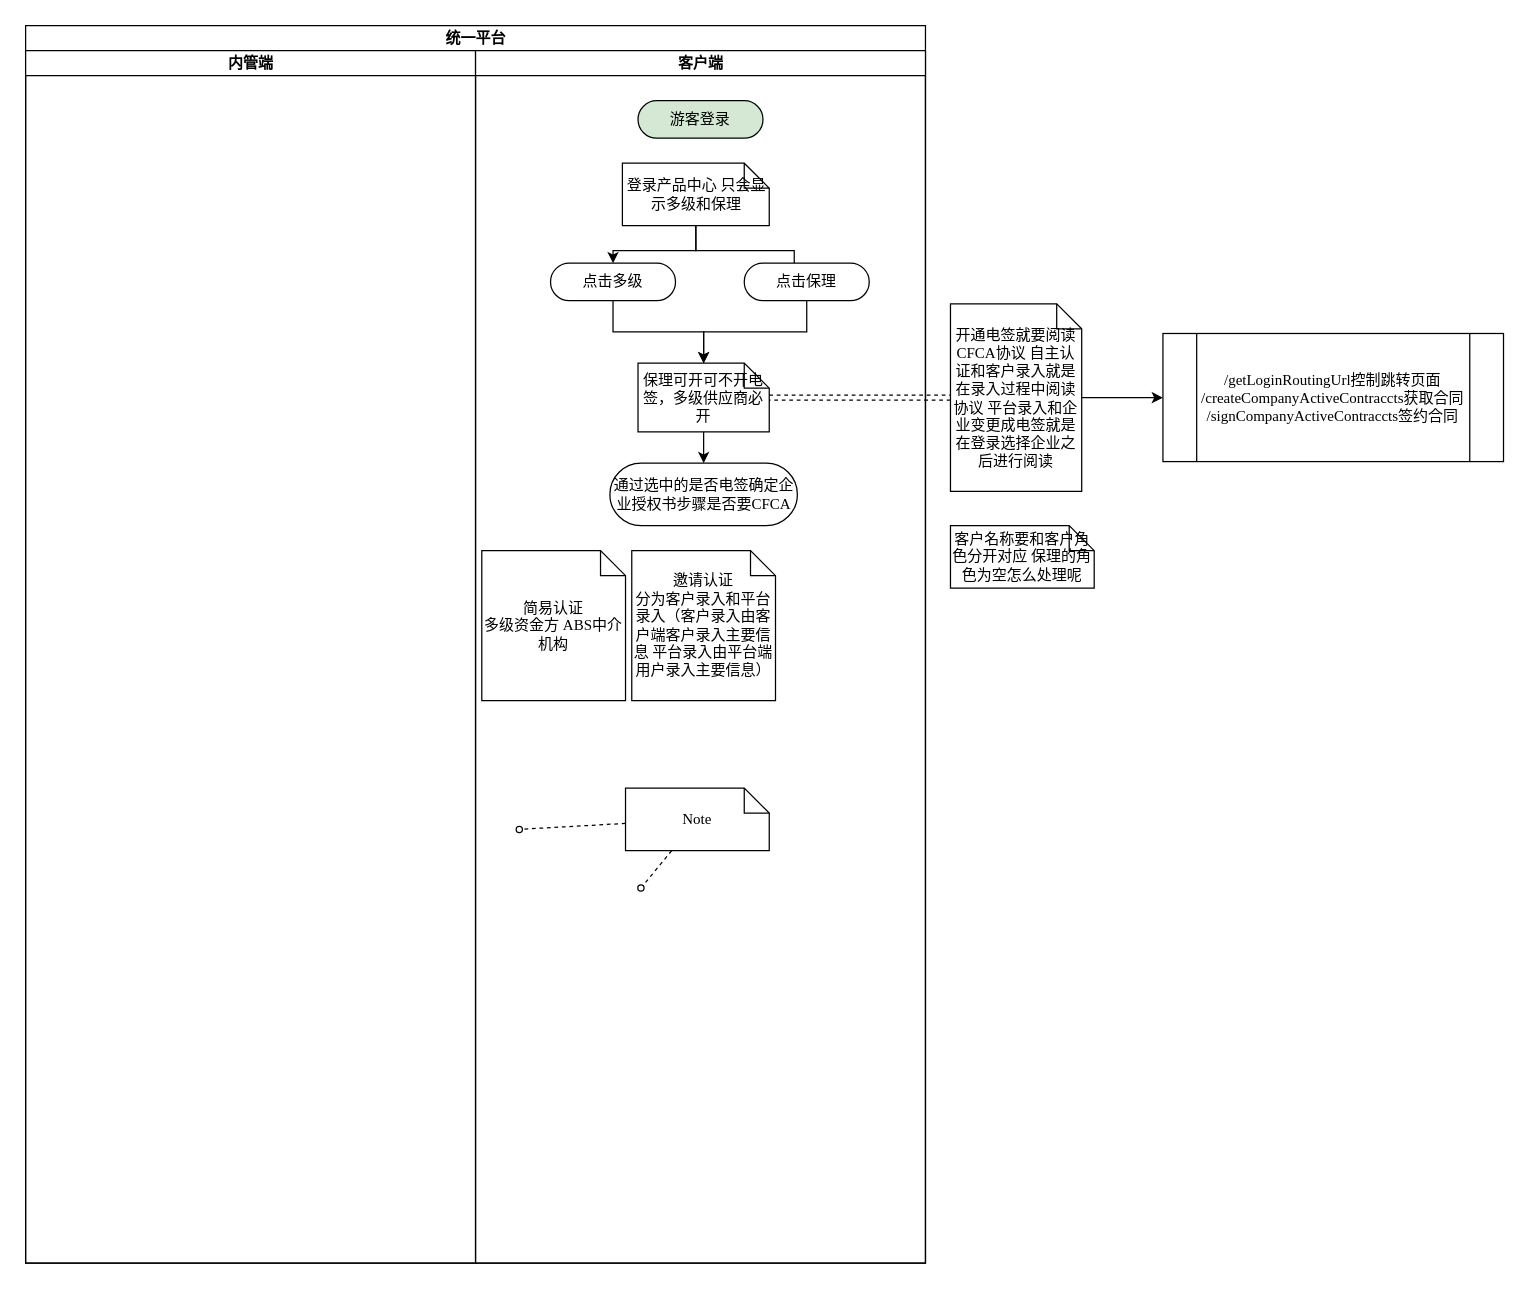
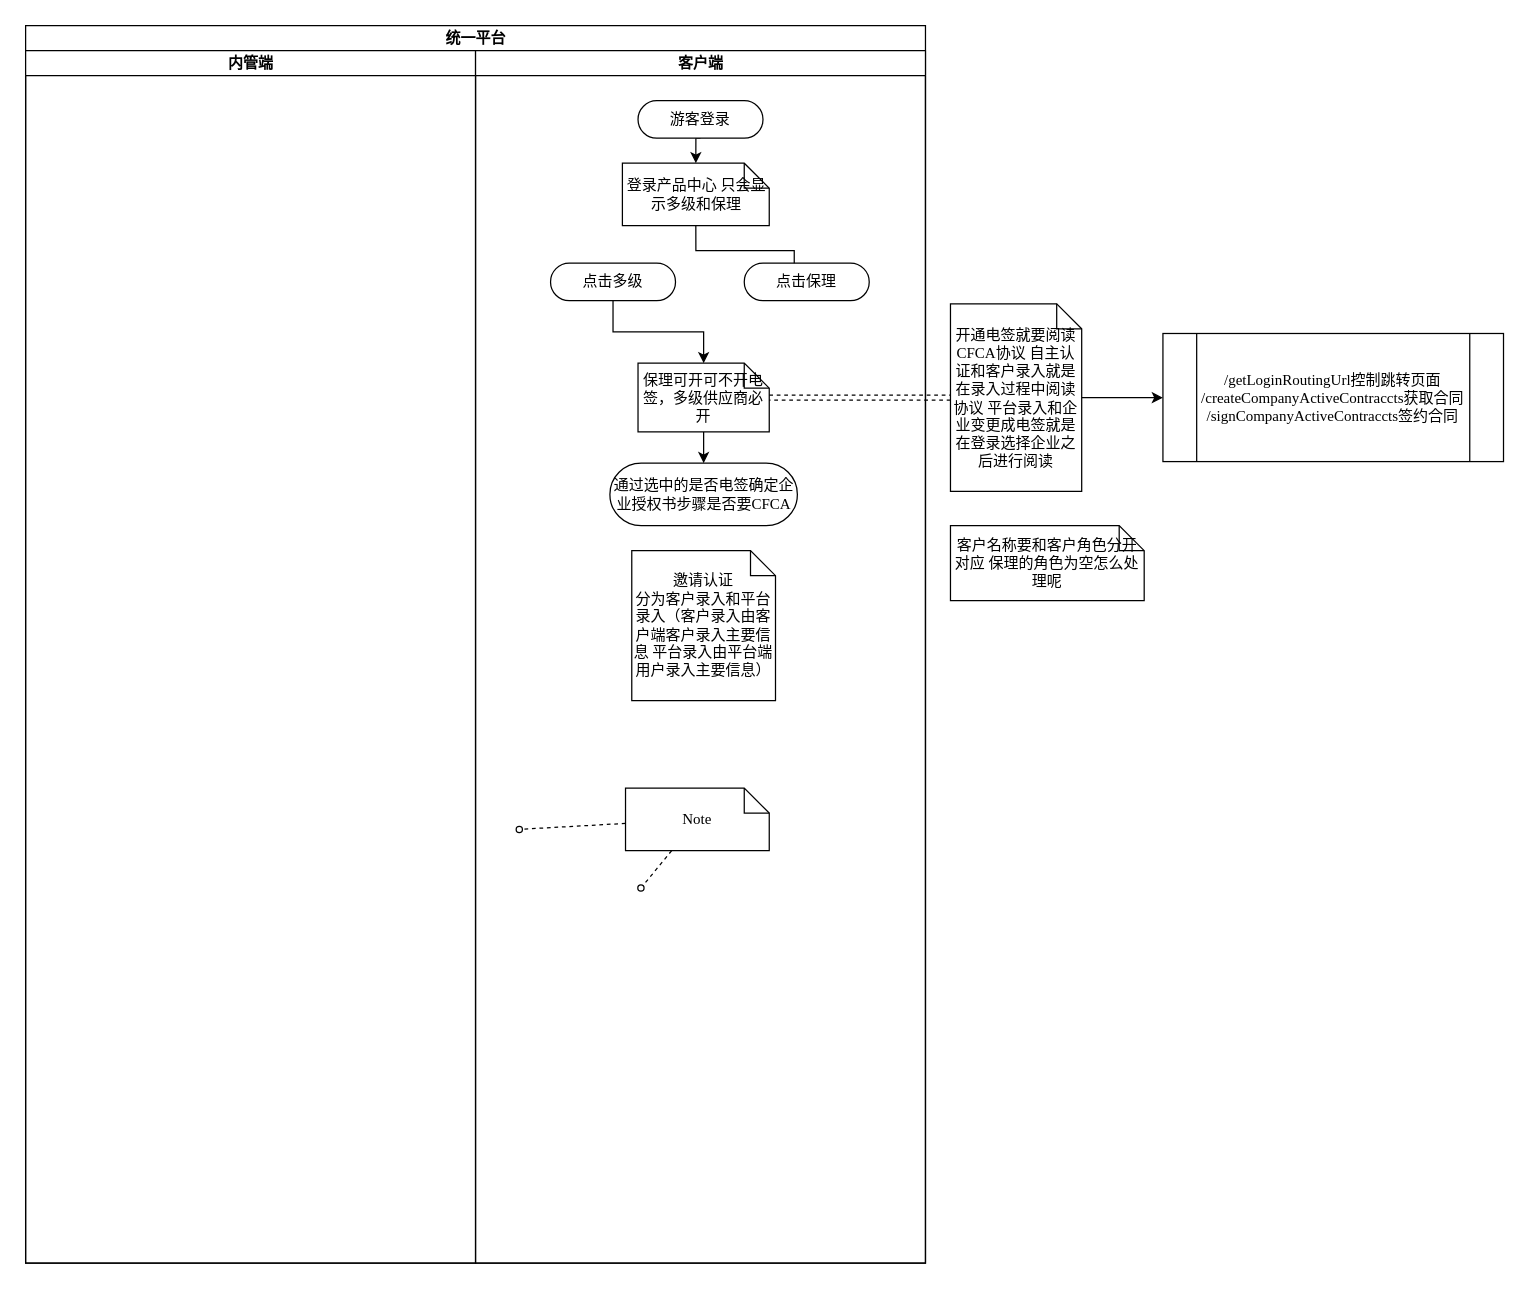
  <mxCell id="0" />
  <mxCell id="1" parent="0" />
  <mxCell id="2" value="统一平台" style="swimlane;html=1;childLayout=stackLayout;startSize=20;rounded=0;shadow=0;comic=0;labelBackgroundColor=none;strokeWidth=1;fontFamily=Verdana;fontSize=12;align=center;" parent="1" vertex="1"><mxGeometry x="20" y="20" width="720" height="990" as="geometry" /></mxCell>
  <mxCell id="3" value="内管端" style="swimlane;html=1;startSize=20;" parent="2" vertex="1"><mxGeometry y="20" width="360" height="970" as="geometry" /></mxCell>
  <mxCell id="4" value="客户端" style="swimlane;html=1;startSize=20;" parent="1" vertex="1"><mxGeometry x="380" y="40" width="360" height="970" as="geometry" /></mxCell>
- <mxCell id="6" value="游客登录" style="rounded=1;whiteSpace=wrap;html=1;shadow=0;comic=0;labelBackgroundColor=none;strokeWidth=1;fontFamily=Verdana;fontSize=12;align=center;arcSize=50;fillColor=#d5e8d4;" parent="4" vertex="1"><mxGeometry x="130" y="40" width="100" height="30" as="geometry" /></mxCell>
+ <mxCell id="5" style="edgeStyle=orthogonalEdgeStyle;rounded=0;orthogonalLoop=1;jettySize=auto;html=1;exitX=0.5;exitY=1;exitDx=0;exitDy=0;entryX=0.5;entryY=0;entryDx=0;entryDy=0;entryPerimeter=0;" edge="1" parent="4" source="6" target="12"><mxGeometry relative="1" as="geometry" /></mxCell>
+ <mxCell id="6" value="游客登录" style="rounded=1;whiteSpace=wrap;html=1;shadow=0;comic=0;labelBackgroundColor=none;strokeWidth=1;fontFamily=Verdana;fontSize=12;align=center;arcSize=50;" parent="4" vertex="1"><mxGeometry x="130" y="40" width="100" height="30" as="geometry" /></mxCell>
  <mxCell id="7" style="edgeStyle=none;rounded=0;html=1;dashed=1;labelBackgroundColor=none;startArrow=none;startFill=0;startSize=5;endArrow=oval;endFill=0;endSize=5;jettySize=auto;orthogonalLoop=1;strokeWidth=1;fontFamily=Verdana;fontSize=12" parent="4" source="9" edge="1"><mxGeometry relative="1" as="geometry"><mxPoint x="132.321" y="670" as="targetPoint" /></mxGeometry></mxCell>
  <mxCell id="8" style="edgeStyle=none;rounded=0;html=1;dashed=1;labelBackgroundColor=none;startArrow=none;startFill=0;startSize=5;endArrow=oval;endFill=0;endSize=5;jettySize=auto;orthogonalLoop=1;strokeWidth=1;fontFamily=Verdana;fontSize=12" parent="4" source="9" edge="1"><mxGeometry relative="1" as="geometry"><mxPoint x="35" y="623.028" as="targetPoint" /></mxGeometry></mxCell>
  <mxCell id="9" value="Note" style="shape=note;whiteSpace=wrap;html=1;rounded=0;shadow=0;comic=0;labelBackgroundColor=none;strokeWidth=1;fontFamily=Verdana;fontSize=12;align=center;size=20;" parent="4" vertex="1"><mxGeometry x="120" y="590" width="115" height="50" as="geometry" /></mxCell>
- <mxCell id="10" style="edgeStyle=orthogonalEdgeStyle;rounded=0;orthogonalLoop=1;jettySize=auto;html=1;exitX=0.5;exitY=1;exitDx=0;exitDy=0;exitPerimeter=0;entryX=0.5;entryY=0;entryDx=0;entryDy=0;" edge="1" parent="4" source="12" target="14"><mxGeometry relative="1" as="geometry" /></mxCell>
  <mxCell id="11" style="edgeStyle=orthogonalEdgeStyle;rounded=0;orthogonalLoop=1;jettySize=auto;html=1;exitX=0.5;exitY=1;exitDx=0;exitDy=0;exitPerimeter=0;entryX=0.4;entryY=0.333;entryDx=0;entryDy=0;entryPerimeter=0;" edge="1" parent="4" source="12" target="16"><mxGeometry relative="1" as="geometry" /></mxCell>
  <mxCell id="12" value="登录产品中心 只会显示多级和保理" style="shape=note;whiteSpace=wrap;html=1;rounded=0;shadow=0;comic=0;labelBackgroundColor=none;strokeWidth=1;fontFamily=Verdana;fontSize=12;align=center;size=20;" vertex="1" parent="4"><mxGeometry x="117.5" y="90" width="117.5" height="50" as="geometry" /></mxCell>
  <mxCell id="13" style="edgeStyle=orthogonalEdgeStyle;rounded=0;orthogonalLoop=1;jettySize=auto;html=1;exitX=0.5;exitY=1;exitDx=0;exitDy=0;entryX=0.5;entryY=0;entryDx=0;entryDy=0;entryPerimeter=0;" edge="1" parent="4" source="14" target="18"><mxGeometry relative="1" as="geometry" /></mxCell>
  <mxCell id="14" value="点击多级" style="rounded=1;whiteSpace=wrap;html=1;shadow=0;comic=0;labelBackgroundColor=none;strokeWidth=1;fontFamily=Verdana;fontSize=12;align=center;arcSize=50;" vertex="1" parent="4"><mxGeometry x="60" y="170" width="100" height="30" as="geometry" /></mxCell>
- <mxCell id="15" style="edgeStyle=orthogonalEdgeStyle;rounded=0;orthogonalLoop=1;jettySize=auto;html=1;exitX=0.5;exitY=1;exitDx=0;exitDy=0;entryX=0.5;entryY=0;entryDx=0;entryDy=0;entryPerimeter=0;" edge="1" parent="4" source="16" target="18"><mxGeometry relative="1" as="geometry" /></mxCell>
  <mxCell id="16" value="点击保理" style="rounded=1;whiteSpace=wrap;html=1;shadow=0;comic=0;labelBackgroundColor=none;strokeWidth=1;fontFamily=Verdana;fontSize=12;align=center;arcSize=50;" vertex="1" parent="4"><mxGeometry x="215" y="170" width="100" height="30" as="geometry" /></mxCell>
  <mxCell id="17" style="edgeStyle=orthogonalEdgeStyle;rounded=0;orthogonalLoop=1;jettySize=auto;html=1;exitX=0.5;exitY=1;exitDx=0;exitDy=0;exitPerimeter=0;" edge="1" parent="4" source="18" target="19"><mxGeometry relative="1" as="geometry" /></mxCell>
  <mxCell id="18" value="保理可开可不开电签，多级供应商必开" style="shape=note;whiteSpace=wrap;html=1;rounded=0;shadow=0;comic=0;labelBackgroundColor=none;strokeWidth=1;fontFamily=Verdana;fontSize=12;align=center;size=20;" vertex="1" parent="4"><mxGeometry x="130" y="250" width="105" height="55" as="geometry" /></mxCell>
  <mxCell id="19" value="通过选中的是否电签确定企业授权书步骤是否要CFCA" style="rounded=1;whiteSpace=wrap;html=1;shadow=0;comic=0;labelBackgroundColor=none;strokeWidth=1;fontFamily=Verdana;fontSize=12;align=center;arcSize=50;" vertex="1" parent="4"><mxGeometry x="107.5" y="330" width="150" height="50" as="geometry" /></mxCell>
- <mxCell id="20" value="简易认证&lt;br&gt;多级资金方 ABS中介机构" style="shape=note;whiteSpace=wrap;html=1;rounded=0;shadow=0;comic=0;labelBackgroundColor=none;strokeWidth=1;fontFamily=Verdana;fontSize=12;align=center;size=20;" vertex="1" parent="4"><mxGeometry x="5" y="400" width="115" height="120" as="geometry" /></mxCell>
  <mxCell id="21" value="邀请认证&lt;br&gt;分为客户录入和平台录入（客户录入由客户端客户录入主要信息 平台录入由平台端用户录入主要信息）" style="shape=note;whiteSpace=wrap;html=1;rounded=0;shadow=0;comic=0;labelBackgroundColor=none;strokeWidth=1;fontFamily=Verdana;fontSize=12;align=center;size=20;" vertex="1" parent="4"><mxGeometry x="125" y="400" width="115" height="120" as="geometry" /></mxCell>
  <mxCell id="22" value="" style="edgeStyle=orthogonalEdgeStyle;rounded=0;orthogonalLoop=1;jettySize=auto;html=1;" edge="1" parent="1" source="23" target="25"><mxGeometry relative="1" as="geometry" /></mxCell>
  <mxCell id="23" value="开通电签就要阅读CFCA协议 自主认证和客户录入就是在录入过程中阅读协议 平台录入和企业变更成电签就是在登录选择企业之后进行阅读" style="shape=note;whiteSpace=wrap;html=1;rounded=0;shadow=0;comic=0;labelBackgroundColor=none;strokeWidth=1;fontFamily=Verdana;fontSize=12;align=center;size=20;" vertex="1" parent="1"><mxGeometry x="760" y="242.5" width="105" height="150" as="geometry" /></mxCell>
  <mxCell id="24" value="" style="edgeStyle=orthogonalEdgeStyle;rounded=0;orthogonalLoop=1;jettySize=auto;html=1;dashed=1;shape=link;" edge="1" parent="1" source="18" target="23"><mxGeometry relative="1" as="geometry" /></mxCell>
  <mxCell id="25" value="/getLoginRoutingUrl控制跳转页面&lt;br&gt;/createCompanyActiveContraccts获取合同&lt;br&gt;/signCompanyActiveContraccts签约合同" style="shape=process;whiteSpace=wrap;html=1;backgroundOutline=1;fontFamily=Verdana;rounded=0;shadow=0;comic=0;labelBackgroundColor=none;strokeWidth=1;" vertex="1" parent="1"><mxGeometry x="930" y="266.25" width="272.5" height="102.5" as="geometry" /></mxCell>
- <mxCell id="26" value="客户名称要和客户角色分开对应 保理的角色为空怎么处理呢" style="shape=note;whiteSpace=wrap;html=1;rounded=0;shadow=0;comic=0;labelBackgroundColor=none;strokeWidth=1;fontFamily=Verdana;fontSize=12;align=center;size=20;" vertex="1" parent="1"><mxGeometry x="760" y="420" width="115" height="50" as="geometry" /></mxCell>
+ <mxCell id="26" value="客户名称要和客户角色分开对应 保理的角色为空怎么处理呢" style="shape=note;whiteSpace=wrap;html=1;rounded=0;shadow=0;comic=0;labelBackgroundColor=none;strokeWidth=1;fontFamily=Verdana;fontSize=12;align=center;size=20;" vertex="1" parent="1"><mxGeometry x="760" y="420" width="155" height="60" as="geometry" /></mxCell>
